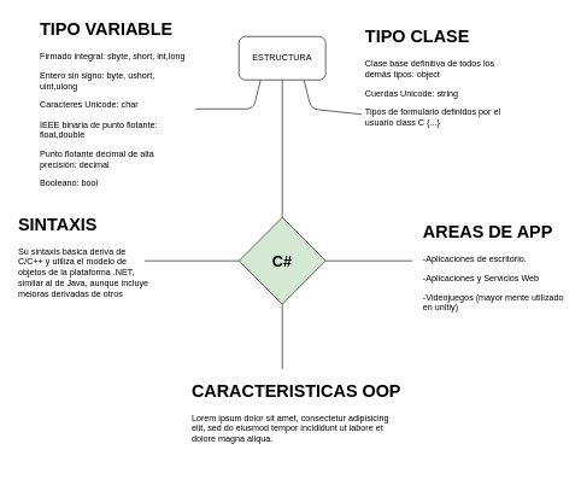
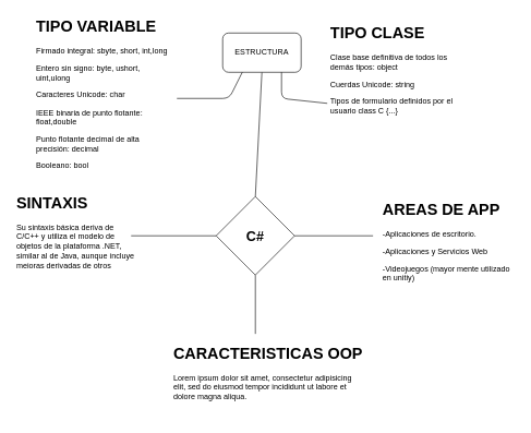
  <mxCell id="0" />
  <mxCell id="1" parent="0" />
  <mxCell id="2" value="" style="endArrow=none;html=1;" edge="1" parent="1"><mxGeometry width="50" height="50" relative="1" as="geometry"><mxPoint x="200" y="360" as="sourcePoint" /><mxPoint x="330" y="360" as="targetPoint" /></mxGeometry></mxCell>
  <mxCell id="3" value="" style="endArrow=none;html=1;entryX=0.5;entryY=1;entryDx=0;entryDy=0;exitX=0.5;exitY=0;exitDx=0;exitDy=0;" edge="1" parent="1"><mxGeometry width="50" height="50" relative="1" as="geometry"><mxPoint x="390" y="510" as="sourcePoint" /><mxPoint x="390" y="420" as="targetPoint" /></mxGeometry></mxCell>
  <mxCell id="4" value="" style="endArrow=none;html=1;entryX=0;entryY=0.5;entryDx=0;entryDy=0;exitX=1;exitY=0.5;exitDx=0;exitDy=0;" edge="1" parent="1"><mxGeometry width="50" height="50" relative="1" as="geometry"><mxPoint x="450" y="360" as="sourcePoint" /><mxPoint x="570" y="360" as="targetPoint" /></mxGeometry></mxCell>
  <mxCell id="5" value="" style="endArrow=none;html=1;entryX=0.5;entryY=1;entryDx=0;entryDy=0;exitX=0.5;exitY=0;exitDx=0;exitDy=0;" edge="1" parent="1" target="9"><mxGeometry width="50" height="50" relative="1" as="geometry"><mxPoint x="390" y="300" as="sourcePoint" /><mxPoint x="390" y="220" as="targetPoint" /></mxGeometry></mxCell>
  <mxCell id="6" value="&lt;h1&gt;SINTAXIS&lt;/h1&gt;&lt;p&gt;Su sintaxis básica deriva de C/C++ y utiliza el modelo de objetos de la plataforma .NET, similar al de Java, aunque incluye mejoras derivadas de otros lenguajes.&lt;/p&gt;" style="text;html=1;strokeColor=none;fillColor=none;spacing=5;spacingTop=-20;whiteSpace=wrap;overflow=hidden;rounded=0;" vertex="1" parent="1"><mxGeometry x="20" y="290" width="190" height="120" as="geometry" /></mxCell>
  <mxCell id="7" value="&lt;h1&gt;AREAS DE APP&lt;/h1&gt;&lt;p&gt;-Aplicaciones de escritorio.&lt;/p&gt;&lt;p&gt;-Aplicaciones y Servicios Web&lt;/p&gt;&lt;p&gt;-Videojuegos (mayor mente utilizado en unitiy)&lt;/p&gt;&lt;p&gt;&lt;br&gt;&lt;/p&gt;&lt;p&gt;&lt;br&gt;&lt;/p&gt;" style="text;html=1;strokeColor=none;fillColor=none;spacing=5;spacingTop=-20;whiteSpace=wrap;overflow=hidden;rounded=0;" vertex="1" parent="1"><mxGeometry x="580" y="300" width="210" height="250" as="geometry" /></mxCell>
  <mxCell id="8" value="&lt;h1&gt;CARACTERISTICAS OOP&lt;/h1&gt;&lt;p&gt;Lorem ipsum dolor sit amet, consectetur adipisicing elit, sed do eiusmod tempor incididunt ut labore et dolore magna aliqua.&lt;/p&gt;" style="text;html=1;strokeColor=none;fillColor=none;spacing=5;spacingTop=-20;whiteSpace=wrap;overflow=hidden;rounded=0;" vertex="1" parent="1"><mxGeometry x="260" y="520" width="300" height="120" as="geometry" /></mxCell>
- <mxCell id="9" value="ESTRUCTURA" style="rounded=1;whiteSpace=wrap;html=1;" vertex="1" parent="1"><mxGeometry x="330" y="50" width="120" height="60" as="geometry" /></mxCell>
+ <mxCell id="9" value="ESTRUCTURA" style="rounded=1;whiteSpace=wrap;html=1;" vertex="1" parent="1"><mxGeometry x="340" y="50" width="120" height="60" as="geometry" /></mxCell>
  <mxCell id="10" value="&lt;h1&gt;TIPO VARIABLE&lt;/h1&gt;&lt;p&gt;&lt;span&gt;Firmado integral: sbyte, short, int,long&lt;/span&gt;&lt;br&gt;&lt;/p&gt;&lt;p&gt;Entero sin signo: byte, ushort, uint,ulong&lt;/p&gt;&lt;p&gt;Caracteres Unicode: char&lt;/p&gt;&lt;p&gt;IEEE binaria de punto flotante: float,double&lt;/p&gt;&lt;p&gt;Punto flotante decimal de alta precisión: decimal&lt;/p&gt;&lt;p&gt;Booleano: bool&lt;/p&gt;" style="text;html=1;strokeColor=none;fillColor=none;spacing=5;spacingTop=-20;whiteSpace=wrap;overflow=hidden;rounded=0;" vertex="1" parent="1"><mxGeometry x="50" y="20" width="220" height="260" as="geometry" /></mxCell>
  <mxCell id="11" value="&lt;h1&gt;TIPO CLASE&lt;/h1&gt;&lt;p&gt;&lt;span&gt;Clase base definitiva de todos los demás tipos: object&lt;/span&gt;&lt;/p&gt;&lt;p&gt;Cuerdas Unicode: string&lt;/p&gt;&lt;p&gt;Tipos de formulario definidos por el usuario class C {...}&lt;/p&gt;" style="text;html=1;strokeColor=none;fillColor=none;spacing=5;spacingTop=-20;whiteSpace=wrap;overflow=hidden;rounded=0;" vertex="1" parent="1"><mxGeometry x="500" y="30" width="200" height="170" as="geometry" /></mxCell>
  <mxCell id="12" value="" style="endArrow=none;html=1;entryX=0.25;entryY=1;entryDx=0;entryDy=0;exitX=1;exitY=0.5;exitDx=0;exitDy=0;" edge="1" parent="1" source="10" target="9"><mxGeometry width="50" height="50" relative="1" as="geometry"><mxPoint x="230" y="70" as="sourcePoint" /><mxPoint x="280" y="20" as="targetPoint" /><Array as="points"><mxPoint x="350" y="150" /></Array></mxGeometry></mxCell>
  <mxCell id="13" value="" style="endArrow=none;html=1;exitX=0;exitY=0.75;exitDx=0;exitDy=0;entryX=0.75;entryY=1;entryDx=0;entryDy=0;" edge="1" parent="1" source="11" target="9"><mxGeometry width="50" height="50" relative="1" as="geometry"><mxPoint x="480" y="90" as="sourcePoint" /><mxPoint x="430" y="20" as="targetPoint" /><Array as="points"><mxPoint x="430" y="150" /></Array></mxGeometry></mxCell>
- <mxCell id="14" value="&lt;font size=&quot;1&quot;&gt;&lt;b style=&quot;font-size: 21px&quot;&gt;C#&lt;/b&gt;&lt;/font&gt;" style="rhombus;whiteSpace=wrap;html=1;fillColor=#d5e8d4;" vertex="1" parent="1"><mxGeometry x="330" y="300" width="120" height="120" as="geometry" /></mxCell>
+ <mxCell id="14" value="&lt;font size=&quot;1&quot;&gt;&lt;b style=&quot;font-size: 21px&quot;&gt;C#&lt;/b&gt;&lt;/font&gt;" style="rhombus;whiteSpace=wrap;html=1;" vertex="1" parent="1"><mxGeometry x="330" y="300" width="120" height="120" as="geometry" /></mxCell>
  <mxCell id="15" value="&amp;nbsp; &amp;nbsp; &amp;nbsp; &amp;nbsp; &amp;nbsp;" style="text;html=1;align=center;verticalAlign=middle;resizable=0;points=[];autosize=1;" vertex="1" parent="1"><mxGeometry x="477" y="424" width="50" height="20" as="geometry" /></mxCell>
